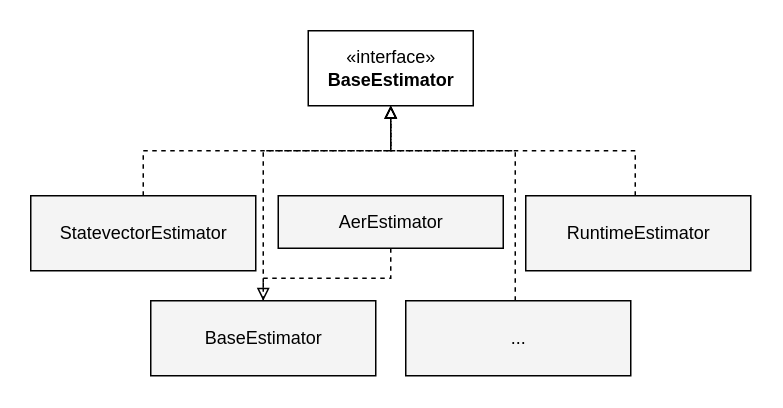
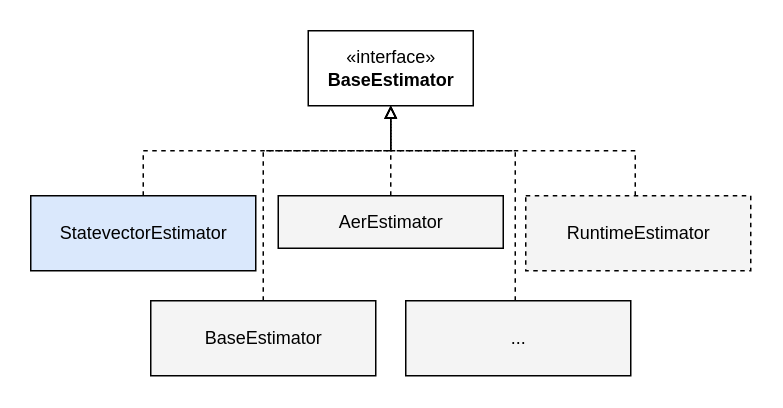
  <mxCell id="0" />
  <mxCell id="1" parent="0" />
  <mxCell id="2" value="«interface»&lt;br&gt;&lt;b&gt;BaseEstimator&lt;/b&gt;" style="html=1;" vertex="1" parent="1"><mxGeometry x="205" y="20" width="110" height="50" as="geometry" /></mxCell>
  <mxCell id="3" style="edgeStyle=orthogonalEdgeStyle;rounded=0;orthogonalLoop=1;jettySize=auto;html=1;entryX=0.5;entryY=1;entryDx=0;entryDy=0;exitX=0.5;exitY=0;exitDx=0;exitDy=0;dashed=1;endArrow=block;endFill=0;" edge="1" parent="1" source="4" target="2"><mxGeometry relative="1" as="geometry" /></mxCell>
- <mxCell id="4" value="StatevectorEstimator" style="html=1;fillColor=#F4F4F4;" vertex="1" parent="1"><mxGeometry x="20" y="130" width="150" height="50" as="geometry" /></mxCell>
+ <mxCell id="4" value="StatevectorEstimator" style="html=1;fillColor=#dae8fc;" vertex="1" parent="1"><mxGeometry x="20" y="130" width="150" height="50" as="geometry" /></mxCell>
  <mxCell id="5" style="edgeStyle=orthogonalEdgeStyle;rounded=0;orthogonalLoop=1;jettySize=auto;html=1;entryX=0.5;entryY=1;entryDx=0;entryDy=0;dashed=1;endArrow=block;endFill=0;exitX=0.5;exitY=0;exitDx=0;exitDy=0;" edge="1" parent="1" source="6" target="2"><mxGeometry relative="1" as="geometry"><Array as="points"><mxPoint x="175" y="100" /><mxPoint x="260" y="100" /></Array></mxGeometry></mxCell>
  <mxCell id="6" value="BaseEstimator" style="html=1;fillColor=#F4F4F4;" vertex="1" parent="1"><mxGeometry x="100" y="200" width="150" height="50" as="geometry" /></mxCell>
- <mxCell id="7" style="edgeStyle=orthogonalEdgeStyle;rounded=0;orthogonalLoop=1;jettySize=auto;html=1;dashed=1;endArrow=block;endFill=0;" edge="1" parent="1" source="8" target="6"><mxGeometry relative="1" as="geometry" /></mxCell>
+ <mxCell id="7" style="edgeStyle=orthogonalEdgeStyle;rounded=0;orthogonalLoop=1;jettySize=auto;html=1;entryX=0.5;entryY=1;entryDx=0;entryDy=0;dashed=1;endArrow=block;endFill=0;" edge="1" parent="1" source="8" target="2"><mxGeometry relative="1" as="geometry" /></mxCell>
  <mxCell id="8" value="AerEstimator" style="html=1;fillColor=#F4F4F4;" vertex="1" parent="1"><mxGeometry x="185" y="130" width="150" height="35" as="geometry" /></mxCell>
  <mxCell id="9" style="edgeStyle=orthogonalEdgeStyle;rounded=0;orthogonalLoop=1;jettySize=auto;html=1;entryX=0.5;entryY=1;entryDx=0;entryDy=0;dashed=1;endArrow=block;endFill=0;" edge="1" parent="1" source="10" target="2"><mxGeometry relative="1" as="geometry"><Array as="points"><mxPoint x="423" y="100" /><mxPoint x="260" y="100" /></Array></mxGeometry></mxCell>
- <mxCell id="10" value="RuntimeEstimator" style="html=1;fillColor=#F4F4F4;" vertex="1" parent="1"><mxGeometry x="350" y="130" width="150" height="50" as="geometry" /></mxCell>
+ <mxCell id="10" value="RuntimeEstimator" style="html=1;fillColor=#F4F4F4;dashed=1;" vertex="1" parent="1"><mxGeometry x="350" y="130" width="150" height="50" as="geometry" /></mxCell>
  <mxCell id="11" style="edgeStyle=orthogonalEdgeStyle;rounded=0;orthogonalLoop=1;jettySize=auto;html=1;entryX=0.5;entryY=1;entryDx=0;entryDy=0;dashed=1;endArrow=block;endFill=0;" edge="1" parent="1" source="12" target="2"><mxGeometry relative="1" as="geometry"><Array as="points"><mxPoint x="343" y="100" /><mxPoint x="260" y="100" /></Array></mxGeometry></mxCell>
  <mxCell id="12" value="..." style="html=1;fillColor=#F4F4F4;" vertex="1" parent="1"><mxGeometry x="270" y="200" width="150" height="50" as="geometry" /></mxCell>
